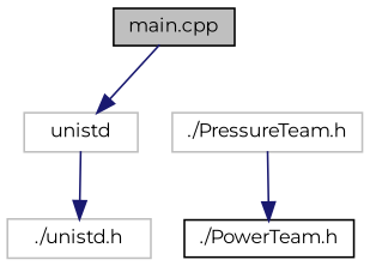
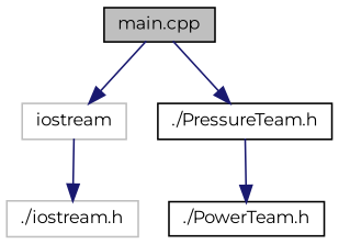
  digraph {
    fontname=Montserrat
    node [color=black fillcolor=white fontname=Montserrat fontsize=10 shape=record style=filled]
    edge [color=midnightblue fontname=Montserrat fontsize=10 labelfontname=Helvetica labelfontsize=10 style=solid]
    n1 [fillcolor=grey75 fontcolor=black height=0.2 label="main.cpp" width=0.4]
-   n2 [color=grey75 height=0.2 label=unistd width=0.4]
-   n3 [color=grey75 height=0.2 label="./PressureTeam.h" width=0.4]
-   n4 [color=grey75 height=0.2 label="./unistd.h" width=0.4]
+   n2 [color=grey75 height=0.2 label=iostream width=0.4]
+   n3 [height=0.2 label="./PressureTeam.h" width=0.4]
+   n4 [color=grey75 height=0.2 label="./iostream.h" width=0.4]
    n5 [height=0.2 label="./PowerTeam.h" width=0.4]
    n1 -> n2
+   n1 -> n3
    n2 -> n4
    n3 -> n5
  }
